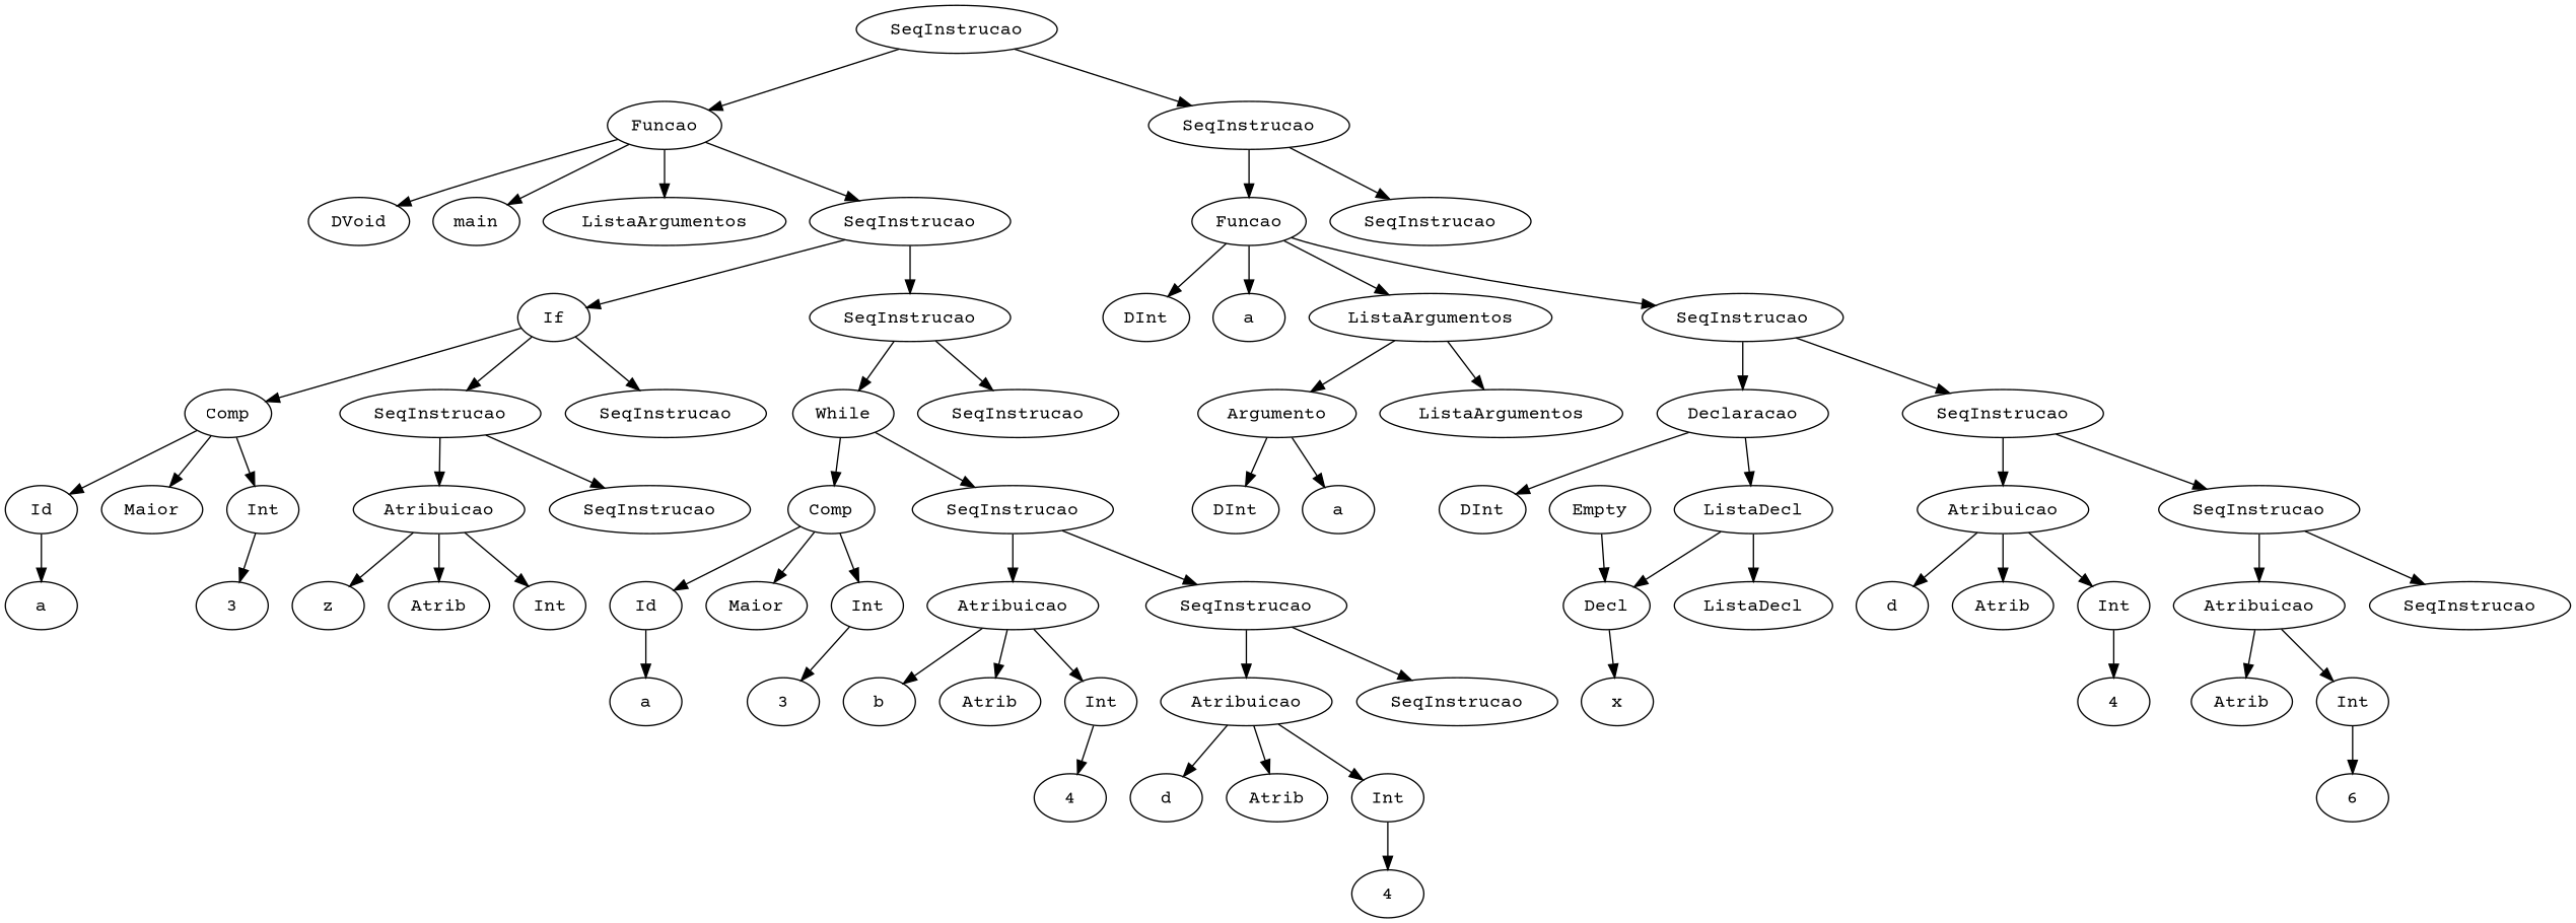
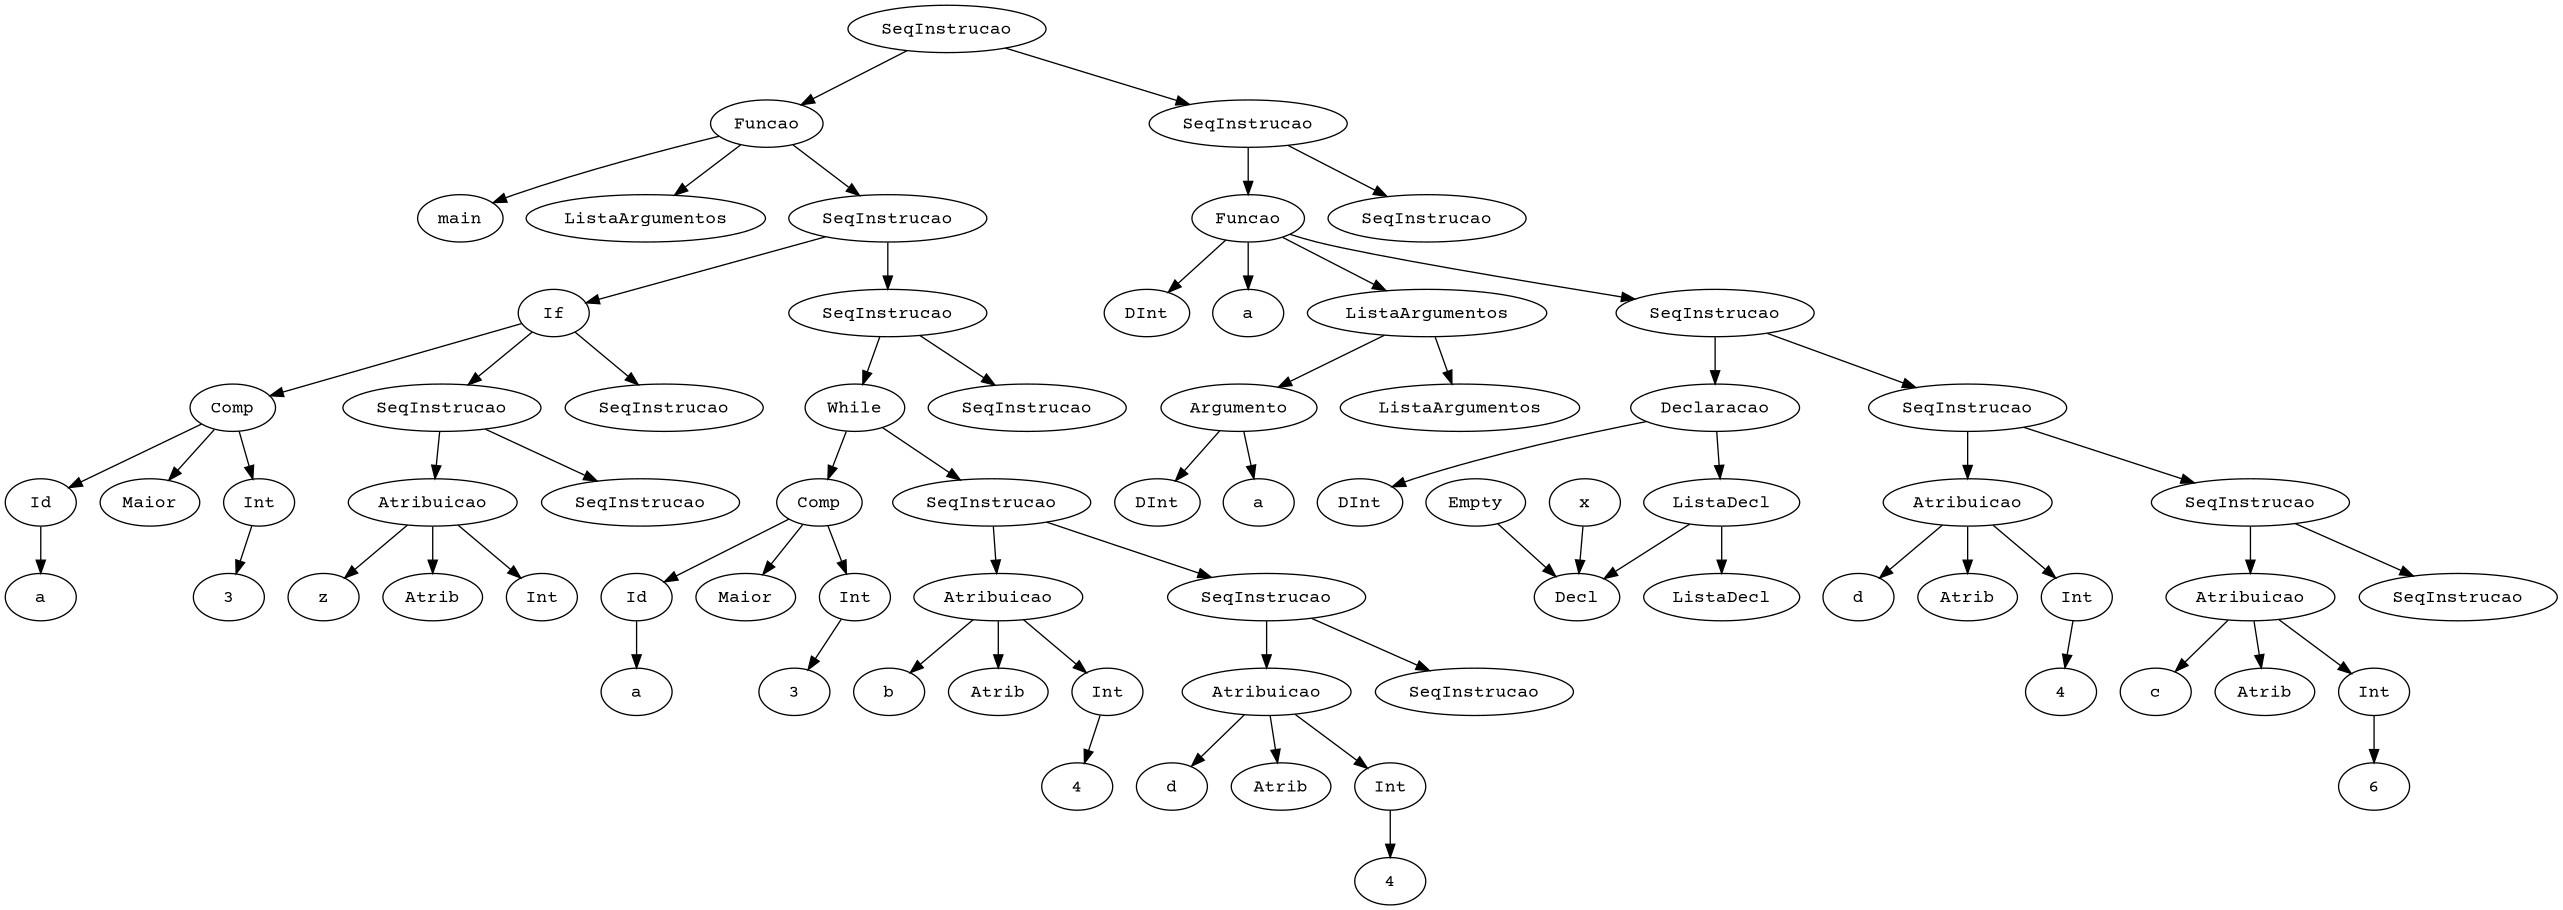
  digraph {
    fontname="Courier Prime"
    ordering=out
    node [fontname="Courier Prime"]
    edge [fontname="Courier Prime"]
    n1 [label=SeqInstrucao]
    n2 [label=Funcao]
    n3 [label=SeqInstrucao]
-   n4 [label=DVoid]
    n5 [label=main]
    n6 [label=ListaArgumentos]
    n7 [label=SeqInstrucao]
    n8 [label=Funcao]
    n9 [label=SeqInstrucao]
    n10 [label=If]
    n11 [label=SeqInstrucao]
    n12 [label=Comp]
    n13 [label=SeqInstrucao]
    n14 [label=SeqInstrucao]
    n15 [label=While]
    n16 [label=SeqInstrucao]
    n17 [label=Id]
    n18 [label=Maior]
    n19 [label=Int]
    n20 [label=Atribuicao]
    n21 [label=SeqInstrucao]
    n22 [label=a]
    n23 [label=3]
    n24 [label=z]
    n25 [label=Atrib]
    n26 [label=Int]
    n27 [label=Comp]
    n28 [label=SeqInstrucao]
    n29 [label=Id]
    n30 [label=Maior]
    n31 [label=Int]
    n32 [label=Atribuicao]
    n33 [label=SeqInstrucao]
    n34 [label=a]
    n35 [label=3]
    n36 [label=b]
    n37 [label=Atrib]
    n38 [label=Int]
    n39 [label=Atribuicao]
    n40 [label=SeqInstrucao]
    n41 [label=4]
    n42 [label=d]
    n43 [label=Atrib]
    n44 [label=Int]
    n45 [label=4]
    n46 [label=DInt]
    n47 [label=a]
    n48 [label=ListaArgumentos]
    n49 [label=SeqInstrucao]
    n50 [label=Argumento]
    n51 [label=ListaArgumentos]
    n52 [label=Declaracao]
    n53 [label=SeqInstrucao]
    n54 [label=DInt]
    n55 [label=a]
    n56 [label=DInt]
    n57 [label=ListaDecl]
    n58 [label=Atribuicao]
    n59 [label=SeqInstrucao]
    n60 [label=Decl]
    n61 [label=ListaDecl]
    n62 [label=x]
    n63 [label=Empty]
    n64 [label=d]
    n65 [label=Atrib]
    n66 [label=Int]
    n67 [label=Atribuicao]
    n68 [label=SeqInstrucao]
    n69 [label=4]
+   n70 [label=c]
    n71 [label=Atrib]
    n72 [label=Int]
    n73 [label=6]
    n1 -> n2
    n1 -> n3
-   n2 -> n4
    n2 -> n5
    n2 -> n6
    n2 -> n7
    n3 -> n8
    n3 -> n9
    n7 -> n10
    n7 -> n11
    n8 -> n46
    n8 -> n47
    n8 -> n48
    n8 -> n49
    n10 -> n12
    n10 -> n13
    n10 -> n14
    n11 -> n15
    n11 -> n16
    n12 -> n17
    n12 -> n18
    n12 -> n19
    n13 -> n20
    n13 -> n21
    n15 -> n27
    n15 -> n28
    n17 -> n22
    n19 -> n23
    n20 -> n24
    n20 -> n25
    n20 -> n26
    n27 -> n29
    n27 -> n30
    n27 -> n31
    n28 -> n32
    n28 -> n33
    n29 -> n34
    n31 -> n35
    n32 -> n36
    n32 -> n37
    n32 -> n38
    n33 -> n39
    n33 -> n40
    n38 -> n41
    n39 -> n42
    n39 -> n43
    n39 -> n44
    n44 -> n45
    n48 -> n50
    n48 -> n51
    n49 -> n52
    n49 -> n53
    n50 -> n54
    n50 -> n55
    n52 -> n56
    n52 -> n57
    n53 -> n58
    n53 -> n59
    n57 -> n60
    n57 -> n61
    n58 -> n64
    n58 -> n65
    n58 -> n66
    n59 -> n67
    n59 -> n68
-   n60 -> n62
+   n62 -> n60
    n63 -> n60
    n66 -> n69
+   n67 -> n70
    n67 -> n71
    n67 -> n72
    n72 -> n73
  }
